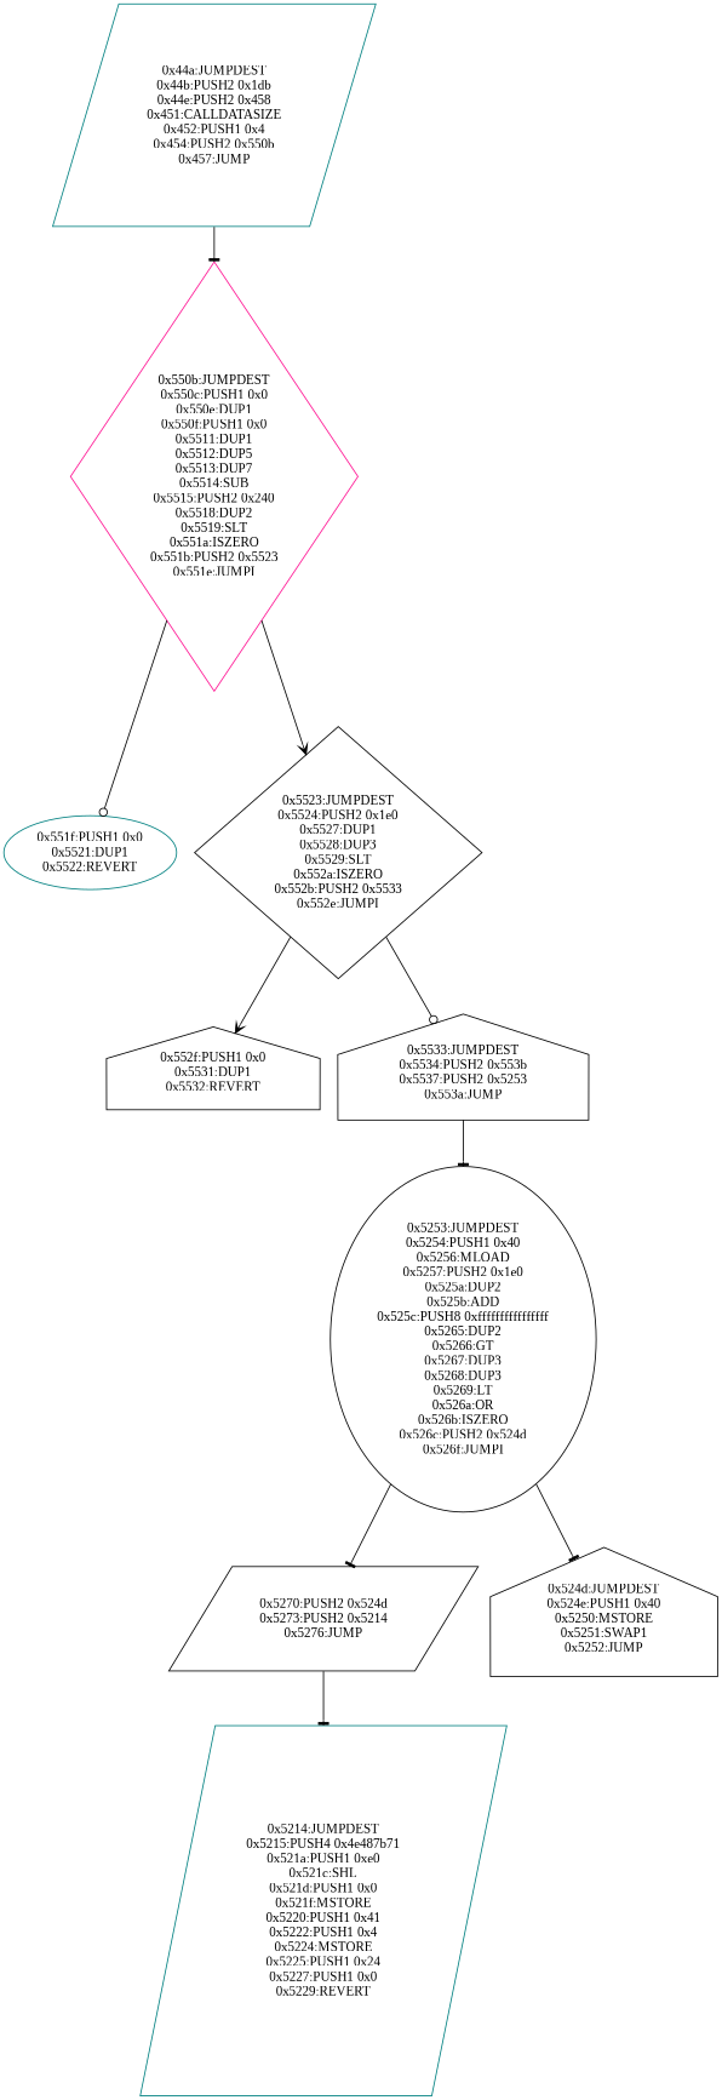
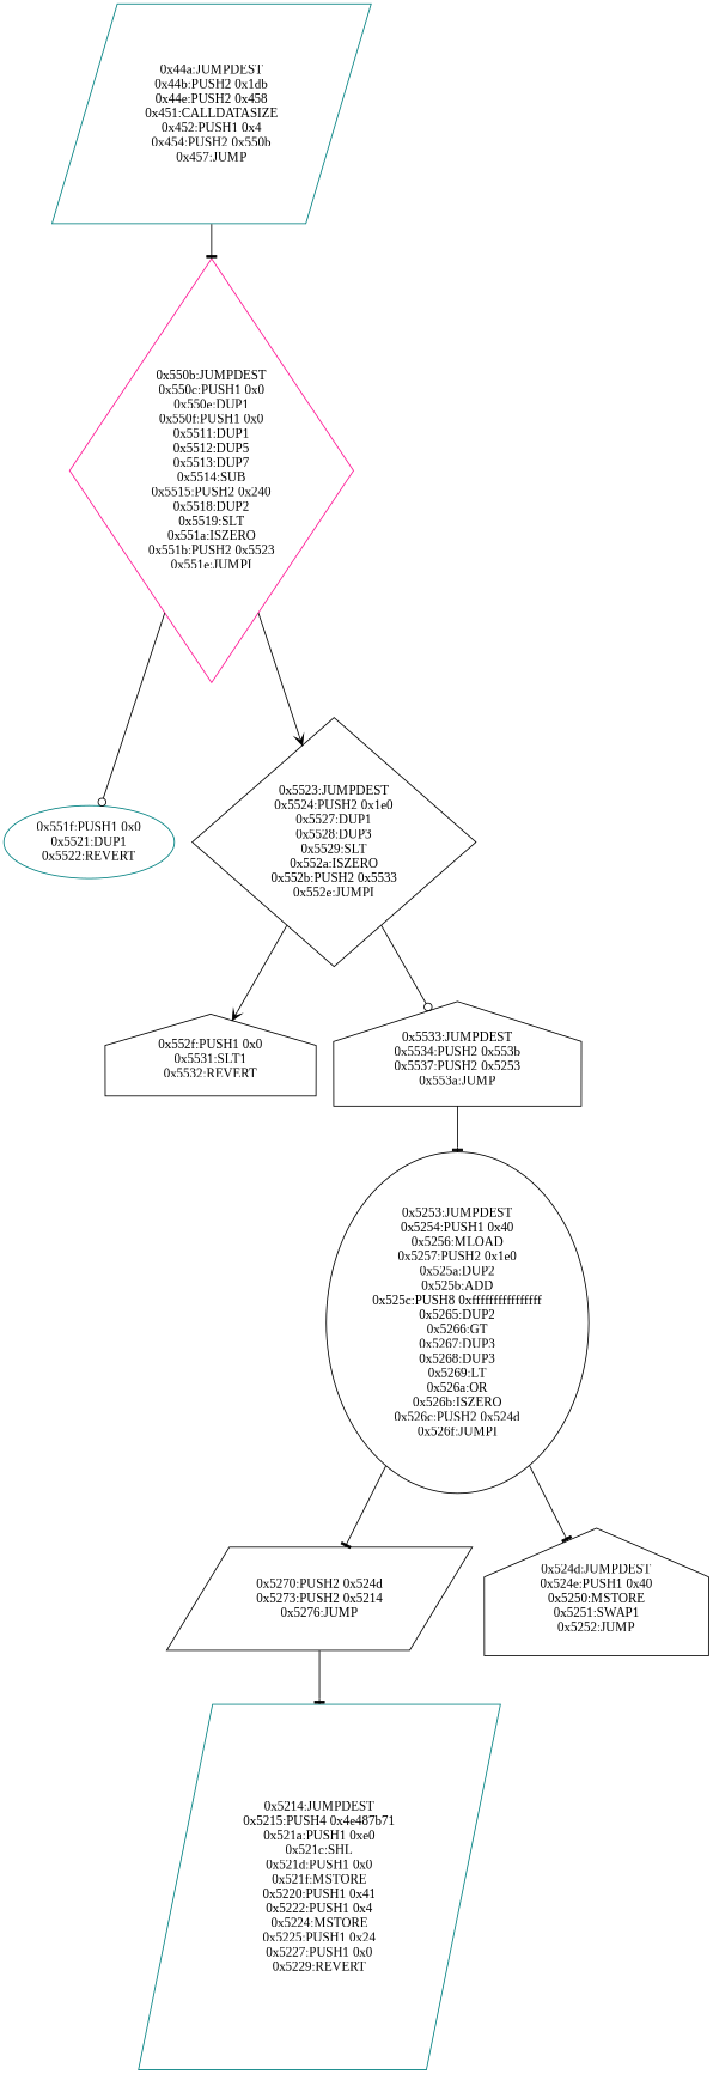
  digraph {
    fontname="Liberation Serif"
    node [color=black shape=parallelogram fontname="Liberation Serif"]
    edge [arrowhead=tee fontname="Liberation Serif"]
    n1 [label="0x44a:JUMPDEST\n0x44b:PUSH2 0x1db\n0x44e:PUSH2 0x458\n0x451:CALLDATASIZE\n0x452:PUSH1 0x4\n0x454:PUSH2 0x550b\n0x457:JUMP" color=teal]
    n2 [label="0x550b:JUMPDEST\n0x550c:PUSH1 0x0\n0x550e:DUP1\n0x550f:PUSH1 0x0\n0x5511:DUP1\n0x5512:DUP5\n0x5513:DUP7\n0x5514:SUB\n0x5515:PUSH2 0x240\n0x5518:DUP2\n0x5519:SLT\n0x551a:ISZERO\n0x551b:PUSH2 0x5523\n0x551e:JUMPI" color=deeppink shape=diamond]
    n3 [label="0x551f:PUSH1 0x0\n0x5521:DUP1\n0x5522:REVERT" color=teal shape=ellipse]
    n4 [label="0x5523:JUMPDEST\n0x5524:PUSH2 0x1e0\n0x5527:DUP1\n0x5528:DUP3\n0x5529:SLT\n0x552a:ISZERO\n0x552b:PUSH2 0x5533\n0x552e:JUMPI" shape=diamond]
-   n5 [label="0x552f:PUSH1 0x0\n0x5531:DUP1\n0x5532:REVERT" shape=house]
+   n5 [label="0x552f:PUSH1 0x0\n0x5531:SLT1\n0x5532:REVERT" shape=house]
    n6 [label="0x5533:JUMPDEST\n0x5534:PUSH2 0x553b\n0x5537:PUSH2 0x5253\n0x553a:JUMP" shape=house]
    n7 [label="0x5253:JUMPDEST\n0x5254:PUSH1 0x40\n0x5256:MLOAD\n0x5257:PUSH2 0x1e0\n0x525a:DUP2\n0x525b:ADD\n0x525c:PUSH8 0xffffffffffffffff\n0x5265:DUP2\n0x5266:GT\n0x5267:DUP3\n0x5268:DUP3\n0x5269:LT\n0x526a:OR\n0x526b:ISZERO\n0x526c:PUSH2 0x524d\n0x526f:JUMPI" shape=ellipse]
    n8 [label="0x5270:PUSH2 0x524d\n0x5273:PUSH2 0x5214\n0x5276:JUMP"]
    n9 [label="0x524d:JUMPDEST\n0x524e:PUSH1 0x40\n0x5250:MSTORE\n0x5251:SWAP1\n0x5252:JUMP" shape=house]
    n10 [label="0x5214:JUMPDEST\n0x5215:PUSH4 0x4e487b71\n0x521a:PUSH1 0xe0\n0x521c:SHL\n0x521d:PUSH1 0x0\n0x521f:MSTORE\n0x5220:PUSH1 0x41\n0x5222:PUSH1 0x4\n0x5224:MSTORE\n0x5225:PUSH1 0x24\n0x5227:PUSH1 0x0\n0x5229:REVERT" color=teal]
    n1 -> n2
    n2 -> n3 [arrowhead=odot]
    n2 -> n4 [arrowhead=vee]
    n4 -> n5 [arrowhead=vee]
    n4 -> n6 [arrowhead=odot]
    n6 -> n7
    n7 -> n8
    n7 -> n9
    n8 -> n10
  }
